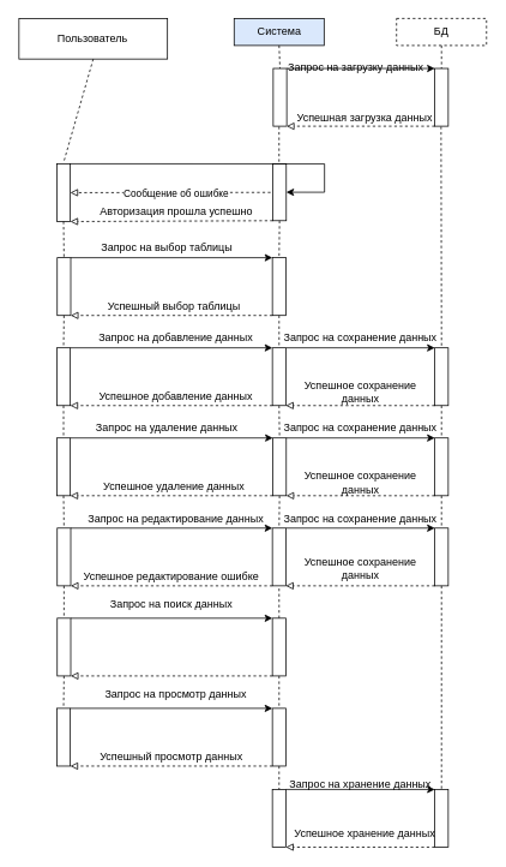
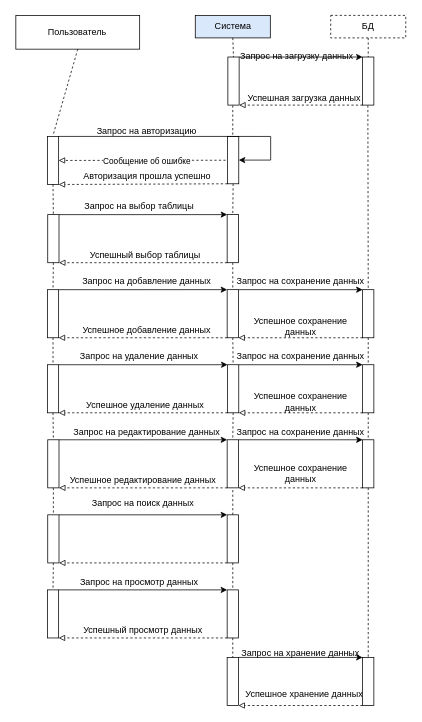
  <mxCell id="0" />
  <mxCell id="1" parent="0" />
  <mxCell id="2" value="Пользователь" style="rounded=0;whiteSpace=wrap;html=1;" vertex="1" parent="1"><mxGeometry x="20.47" y="20" width="165" height="45" as="geometry" /></mxCell>
  <mxCell id="3" value="Система" style="rounded=0;whiteSpace=wrap;html=1;fillColor=#dae8fc;" vertex="1" parent="1"><mxGeometry x="259.54" y="20" width="100" height="30" as="geometry" /></mxCell>
  <mxCell id="4" value="БД" style="rounded=0;whiteSpace=wrap;html=1;dashed=1;" vertex="1" parent="1"><mxGeometry x="440" y="20" width="100" height="30" as="geometry" /></mxCell>
  <mxCell id="5" value="" style="endArrow=none;html=1;rounded=0;exitX=0.5;exitY=1;exitDx=0;exitDy=0;dashed=1;" edge="1" parent="1" source="2"><mxGeometry width="50" height="50" relative="1" as="geometry"><mxPoint x="100" y="300" as="sourcePoint" /><mxPoint x="70" y="180" as="targetPoint" /></mxGeometry></mxCell>
  <mxCell id="6" value="" style="endArrow=none;html=1;rounded=0;exitX=0.5;exitY=1;exitDx=0;exitDy=0;dashed=1;" edge="1" parent="1"><mxGeometry width="50" height="50" relative="1" as="geometry"><mxPoint x="309.5" y="140" as="sourcePoint" /><mxPoint x="309.5" y="180" as="targetPoint" /></mxGeometry></mxCell>
  <mxCell id="7" value="" style="endArrow=none;html=1;rounded=0;exitX=0.5;exitY=1;exitDx=0;exitDy=0;dashed=1;entryX=1;entryY=0.5;entryDx=0;entryDy=0;" edge="1" parent="1" target="32"><mxGeometry width="50" height="50" relative="1" as="geometry"><mxPoint x="489.5" y="140" as="sourcePoint" /><mxPoint x="489.5" y="180" as="targetPoint" /></mxGeometry></mxCell>
  <mxCell id="8" value="" style="rounded=0;whiteSpace=wrap;html=1;rotation=-90;" vertex="1" parent="1"><mxGeometry x="37.97" y="205.79" width="64.07" height="15" as="geometry" /></mxCell>
  <mxCell id="9" value="" style="rounded=0;whiteSpace=wrap;html=1;rotation=-90;" vertex="1" parent="1"><mxGeometry x="278.44" y="205.32" width="63.13" height="15" as="geometry" /></mxCell>
  <mxCell id="10" value="" style="endArrow=classic;html=1;rounded=0;exitX=1;exitY=1;exitDx=0;exitDy=0;entryX=0.5;entryY=1;entryDx=0;entryDy=0;edgeStyle=orthogonalEdgeStyle;" edge="1" parent="1" source="8" target="9"><mxGeometry width="50" height="50" relative="1" as="geometry"><mxPoint x="150" y="250" as="sourcePoint" /><mxPoint x="390" y="180" as="targetPoint" /><Array as="points"><mxPoint x="360" y="181" /><mxPoint x="360" y="213" /></Array></mxGeometry></mxCell>
+ <mxCell id="11" value="Запрос на авторизацию" style="text;html=1;align=center;verticalAlign=middle;whiteSpace=wrap;rounded=0;" vertex="1" parent="1"><mxGeometry x="120" y="160" width="150" height="30" as="geometry" /></mxCell>
  <mxCell id="12" value="" style="endArrow=block;html=1;rounded=0;entryX=0;entryY=1;entryDx=0;entryDy=0;exitX=0;exitY=0;exitDx=0;exitDy=0;endFill=0;dashed=1;" edge="1" parent="1" source="9" target="8"><mxGeometry width="50" height="50" relative="1" as="geometry"><mxPoint x="170" y="350" as="sourcePoint" /><mxPoint x="220" y="300" as="targetPoint" /></mxGeometry></mxCell>
  <mxCell id="13" value="Авторизация прошла успешно" style="text;html=1;align=center;verticalAlign=middle;whiteSpace=wrap;rounded=0;" vertex="1" parent="1"><mxGeometry x="102.5" y="220.32" width="185" height="30" as="geometry" /></mxCell>
  <mxCell id="14" value="" style="endArrow=block;html=1;rounded=0;entryX=0.5;entryY=1;entryDx=0;entryDy=0;endFill=0;dashed=1;align=center;" edge="1" parent="1" target="8"><mxGeometry width="50" height="50" relative="1" as="geometry"><mxPoint x="300" y="213" as="sourcePoint" /><mxPoint x="80" y="213.79" as="targetPoint" /></mxGeometry></mxCell>
  <mxCell id="15" value="&lt;div style=&quot;text-align: justify;&quot;&gt;Сообщение об ошибке&lt;/div&gt;" style="edgeLabel;html=1;align=center;verticalAlign=middle;resizable=0;points=[];" vertex="1" connectable="0" parent="14"><mxGeometry x="0.485" y="-3" relative="1" as="geometry"><mxPoint x="60" y="3" as="offset" /></mxGeometry></mxCell>
  <mxCell id="16" value="" style="rounded=0;whiteSpace=wrap;html=1;rotation=-90;" vertex="1" parent="1"><mxGeometry x="38.43" y="310" width="64.07" height="15" as="geometry" /></mxCell>
  <mxCell id="17" value="" style="endArrow=none;html=1;rounded=0;exitX=0;exitY=0.5;exitDx=0;exitDy=0;dashed=1;entryX=1;entryY=0.5;entryDx=0;entryDy=0;" edge="1" parent="1" source="8" target="16"><mxGeometry width="50" height="50" relative="1" as="geometry"><mxPoint x="80" y="150" as="sourcePoint" /><mxPoint x="80" y="190" as="targetPoint" /></mxGeometry></mxCell>
  <mxCell id="18" value="" style="rounded=0;whiteSpace=wrap;html=1;rotation=-90;" vertex="1" parent="1"><mxGeometry x="277.5" y="310" width="64.07" height="15" as="geometry" /></mxCell>
  <mxCell id="19" value="" style="endArrow=none;html=1;rounded=0;exitX=0;exitY=0.5;exitDx=0;exitDy=0;dashed=1;entryX=1;entryY=0.5;entryDx=0;entryDy=0;" edge="1" parent="1" source="9" target="18"><mxGeometry width="50" height="50" relative="1" as="geometry"><mxPoint x="80" y="255" as="sourcePoint" /><mxPoint x="80" y="295" as="targetPoint" /></mxGeometry></mxCell>
  <mxCell id="20" value="" style="endArrow=classic;html=1;rounded=0;exitX=1;exitY=1;exitDx=0;exitDy=0;entryX=1;entryY=0;entryDx=0;entryDy=0;" edge="1" parent="1" source="16" target="18"><mxGeometry width="50" height="50" relative="1" as="geometry"><mxPoint x="310" y="420" as="sourcePoint" /><mxPoint x="360" y="370" as="targetPoint" /></mxGeometry></mxCell>
  <mxCell id="21" value="Запрос на выбор таблицы" style="text;html=1;align=center;verticalAlign=middle;whiteSpace=wrap;rounded=0;" vertex="1" parent="1"><mxGeometry x="110" y="260" width="150" height="30" as="geometry" /></mxCell>
  <mxCell id="22" value="" style="endArrow=block;html=1;rounded=0;exitX=0;exitY=0;exitDx=0;exitDy=0;entryX=0;entryY=1;entryDx=0;entryDy=0;endFill=0;dashed=1;" edge="1" parent="1" source="18" target="16"><mxGeometry width="50" height="50" relative="1" as="geometry"><mxPoint x="88" y="295" as="sourcePoint" /><mxPoint x="312" y="295" as="targetPoint" /></mxGeometry></mxCell>
  <mxCell id="23" value="" style="rounded=0;whiteSpace=wrap;html=1;rotation=-90;" vertex="1" parent="1"><mxGeometry x="37.96" y="410" width="64.07" height="15" as="geometry" /></mxCell>
  <mxCell id="24" value="" style="endArrow=none;html=1;rounded=0;exitX=0;exitY=0.5;exitDx=0;exitDy=0;dashed=1;entryX=1;entryY=0.5;entryDx=0;entryDy=0;" edge="1" parent="1" source="16" target="23"><mxGeometry width="50" height="50" relative="1" as="geometry"><mxPoint x="80" y="255" as="sourcePoint" /><mxPoint x="80" y="295" as="targetPoint" /></mxGeometry></mxCell>
  <mxCell id="25" value="" style="rounded=0;whiteSpace=wrap;html=1;rotation=-90;" vertex="1" parent="1"><mxGeometry x="277.5" y="410" width="64.07" height="15" as="geometry" /></mxCell>
  <mxCell id="26" value="" style="endArrow=none;html=1;rounded=0;exitX=0;exitY=0.5;exitDx=0;exitDy=0;dashed=1;entryX=1;entryY=0.5;entryDx=0;entryDy=0;" edge="1" parent="1" source="18" target="25"><mxGeometry width="50" height="50" relative="1" as="geometry"><mxPoint x="80" y="360" as="sourcePoint" /><mxPoint x="80" y="395" as="targetPoint" /></mxGeometry></mxCell>
  <mxCell id="27" value="" style="endArrow=classic;html=1;rounded=0;entryX=1;entryY=0;entryDx=0;entryDy=0;exitX=1;exitY=1;exitDx=0;exitDy=0;" edge="1" parent="1" source="23" target="25"><mxGeometry width="50" height="50" relative="1" as="geometry"><mxPoint x="100" y="390" as="sourcePoint" /><mxPoint x="312" y="295" as="targetPoint" /></mxGeometry></mxCell>
  <mxCell id="28" value="Запрос на добавление данных" style="text;html=1;align=center;verticalAlign=middle;whiteSpace=wrap;rounded=0;" vertex="1" parent="1"><mxGeometry x="100" y="360" width="190" height="30" as="geometry" /></mxCell>
  <mxCell id="29" value="" style="endArrow=block;html=1;rounded=0;exitX=0;exitY=0;exitDx=0;exitDy=0;entryX=0;entryY=1;entryDx=0;entryDy=0;endFill=0;dashed=1;" edge="1" parent="1" source="25" target="23"><mxGeometry width="50" height="50" relative="1" as="geometry"><mxPoint x="312" y="360" as="sourcePoint" /><mxPoint x="88" y="360" as="targetPoint" /></mxGeometry></mxCell>
  <mxCell id="30" value="Успешный выбор таблицы" style="text;html=1;align=center;verticalAlign=middle;whiteSpace=wrap;rounded=0;" vertex="1" parent="1"><mxGeometry x="97.5" y="325" width="190" height="30" as="geometry" /></mxCell>
  <mxCell id="31" value="Успешное добавление данных" style="text;html=1;align=center;verticalAlign=middle;whiteSpace=wrap;rounded=0;" vertex="1" parent="1"><mxGeometry x="100" y="425" width="190" height="30" as="geometry" /></mxCell>
  <mxCell id="32" value="" style="rounded=0;whiteSpace=wrap;html=1;rotation=-90;" vertex="1" parent="1"><mxGeometry x="457.96" y="410" width="64.07" height="15" as="geometry" /></mxCell>
  <mxCell id="33" value="" style="endArrow=classic;html=1;rounded=0;entryX=1;entryY=0;entryDx=0;entryDy=0;exitX=1;exitY=1;exitDx=0;exitDy=0;" edge="1" parent="1" source="25" target="32"><mxGeometry width="50" height="50" relative="1" as="geometry"><mxPoint x="350" y="360" as="sourcePoint" /><mxPoint x="312" y="395" as="targetPoint" /></mxGeometry></mxCell>
  <mxCell id="34" value="Запрос на сохранение данных" style="text;html=1;align=center;verticalAlign=middle;whiteSpace=wrap;rounded=0;" vertex="1" parent="1"><mxGeometry x="310" y="360" width="180" height="30" as="geometry" /></mxCell>
  <mxCell id="35" value="" style="endArrow=block;html=1;rounded=0;exitX=0;exitY=0;exitDx=0;exitDy=0;entryX=0;entryY=1;entryDx=0;entryDy=0;endFill=0;dashed=1;" edge="1" parent="1" source="32" target="25"><mxGeometry width="50" height="50" relative="1" as="geometry"><mxPoint x="312" y="460" as="sourcePoint" /><mxPoint x="87" y="460" as="targetPoint" /></mxGeometry></mxCell>
  <mxCell id="36" value="Успешное сохранение данных" style="text;html=1;align=center;verticalAlign=middle;whiteSpace=wrap;rounded=0;" vertex="1" parent="1"><mxGeometry x="330" y="420" width="140" height="30" as="geometry" /></mxCell>
  <mxCell id="37" value="" style="endArrow=none;html=1;rounded=0;exitX=0;exitY=0.5;exitDx=0;exitDy=0;dashed=1;entryX=1;entryY=0.5;entryDx=0;entryDy=0;" edge="1" parent="1" source="23" target="38"><mxGeometry width="50" height="50" relative="1" as="geometry"><mxPoint x="80" y="150" as="sourcePoint" /><mxPoint x="70" y="490" as="targetPoint" /></mxGeometry></mxCell>
  <mxCell id="38" value="" style="rounded=0;whiteSpace=wrap;html=1;rotation=-90;" vertex="1" parent="1"><mxGeometry x="37.96" y="510" width="64.07" height="15" as="geometry" /></mxCell>
  <mxCell id="39" value="" style="rounded=0;whiteSpace=wrap;html=1;rotation=-90;" vertex="1" parent="1"><mxGeometry x="277.97" y="510" width="64.07" height="15" as="geometry" /></mxCell>
  <mxCell id="40" value="" style="endArrow=none;html=1;rounded=0;exitX=0;exitY=0.5;exitDx=0;exitDy=0;dashed=1;entryX=1;entryY=0.5;entryDx=0;entryDy=0;" edge="1" parent="1" source="25" target="39"><mxGeometry width="50" height="50" relative="1" as="geometry"><mxPoint x="319.5" y="150" as="sourcePoint" /><mxPoint x="319.5" y="190" as="targetPoint" /></mxGeometry></mxCell>
  <mxCell id="41" value="" style="endArrow=none;html=1;rounded=0;exitX=0;exitY=0.5;exitDx=0;exitDy=0;dashed=1;entryX=1;entryY=0.5;entryDx=0;entryDy=0;" edge="1" parent="1" source="32" target="42"><mxGeometry width="50" height="50" relative="1" as="geometry"><mxPoint x="329.5" y="160" as="sourcePoint" /><mxPoint x="490" y="480" as="targetPoint" /></mxGeometry></mxCell>
  <mxCell id="42" value="" style="rounded=0;whiteSpace=wrap;html=1;rotation=-90;" vertex="1" parent="1"><mxGeometry x="457.96" y="510" width="64.07" height="15" as="geometry" /></mxCell>
  <mxCell id="43" value="" style="endArrow=classic;html=1;rounded=0;exitX=1;exitY=1;exitDx=0;exitDy=0;entryX=1;entryY=0;entryDx=0;entryDy=0;" edge="1" parent="1" source="38" target="39"><mxGeometry width="50" height="50" relative="1" as="geometry"><mxPoint x="136" y="510" as="sourcePoint" /><mxPoint x="360" y="510" as="targetPoint" /></mxGeometry></mxCell>
  <mxCell id="44" value="Запрос на удаление данных" style="text;html=1;align=center;verticalAlign=middle;whiteSpace=wrap;rounded=0;" vertex="1" parent="1"><mxGeometry x="90" y="460" width="190" height="30" as="geometry" /></mxCell>
  <mxCell id="45" value="" style="endArrow=block;html=1;rounded=0;exitX=0;exitY=0;exitDx=0;exitDy=0;entryX=0;entryY=1;entryDx=0;entryDy=0;endFill=0;dashed=1;" edge="1" parent="1" source="39" target="38"><mxGeometry width="50" height="50" relative="1" as="geometry"><mxPoint x="312" y="460" as="sourcePoint" /><mxPoint x="87" y="460" as="targetPoint" /></mxGeometry></mxCell>
  <mxCell id="46" value="Успешное удаление данных" style="text;html=1;align=center;verticalAlign=middle;whiteSpace=wrap;rounded=0;" vertex="1" parent="1"><mxGeometry x="97.5" y="525" width="190" height="30" as="geometry" /></mxCell>
  <mxCell id="47" value="" style="endArrow=classic;html=1;rounded=0;exitX=1;exitY=1;exitDx=0;exitDy=0;entryX=1;entryY=0;entryDx=0;entryDy=0;" edge="1" parent="1" source="39" target="42"><mxGeometry width="50" height="50" relative="1" as="geometry"><mxPoint x="87" y="495" as="sourcePoint" /><mxPoint x="313" y="495" as="targetPoint" /></mxGeometry></mxCell>
  <mxCell id="48" value="" style="endArrow=block;html=1;rounded=0;exitX=0;exitY=0;exitDx=0;exitDy=0;entryX=0;entryY=1;entryDx=0;entryDy=0;endFill=0;dashed=1;" edge="1" parent="1" source="42" target="39"><mxGeometry width="50" height="50" relative="1" as="geometry"><mxPoint x="313" y="560" as="sourcePoint" /><mxPoint x="87" y="560" as="targetPoint" /></mxGeometry></mxCell>
  <mxCell id="49" value="Запрос на сохранение данных" style="text;html=1;align=center;verticalAlign=middle;whiteSpace=wrap;rounded=0;" vertex="1" parent="1"><mxGeometry x="310" y="460" width="180" height="30" as="geometry" /></mxCell>
  <mxCell id="50" value="Успешное сохранение данных" style="text;html=1;align=center;verticalAlign=middle;whiteSpace=wrap;rounded=0;" vertex="1" parent="1"><mxGeometry x="330" y="520" width="140" height="30" as="geometry" /></mxCell>
  <mxCell id="51" value="" style="endArrow=none;html=1;rounded=0;exitX=0;exitY=0.5;exitDx=0;exitDy=0;dashed=1;entryX=1;entryY=0.5;entryDx=0;entryDy=0;" edge="1" parent="1" source="38" target="52"><mxGeometry width="50" height="50" relative="1" as="geometry"><mxPoint x="-20" y="480" as="sourcePoint" /><mxPoint x="70" y="590" as="targetPoint" /></mxGeometry></mxCell>
  <mxCell id="52" value="" style="rounded=0;whiteSpace=wrap;html=1;rotation=-90;" vertex="1" parent="1"><mxGeometry x="38.43" y="610" width="64.07" height="15" as="geometry" /></mxCell>
  <mxCell id="53" value="" style="rounded=0;whiteSpace=wrap;html=1;rotation=-90;" vertex="1" parent="1"><mxGeometry x="277.5" y="610" width="64.07" height="15" as="geometry" /></mxCell>
  <mxCell id="54" value="" style="rounded=0;whiteSpace=wrap;html=1;rotation=-90;" vertex="1" parent="1"><mxGeometry x="457.96" y="610" width="64.07" height="15" as="geometry" /></mxCell>
  <mxCell id="55" value="" style="endArrow=none;html=1;rounded=0;exitX=0;exitY=0.5;exitDx=0;exitDy=0;dashed=1;entryX=1;entryY=0.5;entryDx=0;entryDy=0;" edge="1" parent="1" source="39" target="53"><mxGeometry width="50" height="50" relative="1" as="geometry"><mxPoint x="80" y="560" as="sourcePoint" /><mxPoint x="80" y="595" as="targetPoint" /></mxGeometry></mxCell>
  <mxCell id="56" value="" style="endArrow=none;html=1;rounded=0;exitX=0;exitY=0.5;exitDx=0;exitDy=0;dashed=1;entryX=1;entryY=0.5;entryDx=0;entryDy=0;" edge="1" parent="1" source="42" target="54"><mxGeometry width="50" height="50" relative="1" as="geometry"><mxPoint x="90" y="570" as="sourcePoint" /><mxPoint x="90" y="605" as="targetPoint" /></mxGeometry></mxCell>
  <mxCell id="57" value="" style="endArrow=classic;html=1;rounded=0;exitX=1;exitY=1;exitDx=0;exitDy=0;entryX=1;entryY=0;entryDx=0;entryDy=0;" edge="1" parent="1" source="52" target="53"><mxGeometry width="50" height="50" relative="1" as="geometry"><mxPoint x="87" y="495" as="sourcePoint" /><mxPoint x="313" y="495" as="targetPoint" /></mxGeometry></mxCell>
  <mxCell id="58" value="" style="endArrow=classic;html=1;rounded=0;exitX=1;exitY=1;exitDx=0;exitDy=0;entryX=1;entryY=0;entryDx=0;entryDy=0;" edge="1" parent="1" source="53" target="54"><mxGeometry width="50" height="50" relative="1" as="geometry"><mxPoint x="97" y="505" as="sourcePoint" /><mxPoint x="323" y="505" as="targetPoint" /></mxGeometry></mxCell>
  <mxCell id="59" value="" style="endArrow=block;html=1;rounded=0;exitX=0;exitY=0;exitDx=0;exitDy=0;entryX=0;entryY=1;entryDx=0;entryDy=0;endFill=0;dashed=1;" edge="1" parent="1" source="53" target="52"><mxGeometry width="50" height="50" relative="1" as="geometry"><mxPoint x="313" y="560" as="sourcePoint" /><mxPoint x="87" y="560" as="targetPoint" /></mxGeometry></mxCell>
  <mxCell id="60" value="" style="endArrow=block;html=1;rounded=0;exitX=0;exitY=0;exitDx=0;exitDy=0;entryX=0;entryY=1;entryDx=0;entryDy=0;endFill=0;dashed=1;" edge="1" parent="1" source="54" target="53"><mxGeometry width="50" height="50" relative="1" as="geometry"><mxPoint x="323" y="570" as="sourcePoint" /><mxPoint x="97" y="570" as="targetPoint" /></mxGeometry></mxCell>
  <mxCell id="61" value="Запрос на редактирование данных" style="text;html=1;align=center;verticalAlign=middle;whiteSpace=wrap;rounded=0;" vertex="1" parent="1"><mxGeometry x="90" y="560" width="210" height="30" as="geometry" /></mxCell>
- <mxCell id="62" value="Успешное редактирование ошибке" style="text;html=1;align=center;verticalAlign=middle;whiteSpace=wrap;rounded=0;" vertex="1" parent="1"><mxGeometry x="90" y="625" width="200" height="30" as="geometry" /></mxCell>
+ <mxCell id="62" value="Успешное редактирование данных" style="text;html=1;align=center;verticalAlign=middle;whiteSpace=wrap;rounded=0;" vertex="1" parent="1"><mxGeometry x="90" y="625" width="200" height="30" as="geometry" /></mxCell>
  <mxCell id="63" value="Запрос на сохранение данных" style="text;html=1;align=center;verticalAlign=middle;whiteSpace=wrap;rounded=0;" vertex="1" parent="1"><mxGeometry x="310" y="560" width="180" height="30" as="geometry" /></mxCell>
  <mxCell id="64" value="Успешное сохранение данных" style="text;html=1;align=center;verticalAlign=middle;whiteSpace=wrap;rounded=0;" vertex="1" parent="1"><mxGeometry x="330" y="615" width="140" height="30" as="geometry" /></mxCell>
  <mxCell id="65" value="" style="rounded=0;whiteSpace=wrap;html=1;rotation=-90;" vertex="1" parent="1"><mxGeometry x="38.43" y="710" width="64.07" height="15" as="geometry" /></mxCell>
  <mxCell id="66" value="" style="endArrow=none;html=1;rounded=0;dashed=1;entryX=1;entryY=0.5;entryDx=0;entryDy=0;exitX=0;exitY=0.5;exitDx=0;exitDy=0;" edge="1" parent="1" source="52" target="65"><mxGeometry width="50" height="50" relative="1" as="geometry"><mxPoint x="20" y="660" as="sourcePoint" /><mxPoint x="80" y="595" as="targetPoint" /></mxGeometry></mxCell>
  <mxCell id="67" value="" style="endArrow=none;html=1;rounded=0;dashed=1;entryX=0;entryY=0.5;entryDx=0;entryDy=0;exitX=1;exitY=0.5;exitDx=0;exitDy=0;" edge="1" parent="1" source="68" target="53"><mxGeometry width="50" height="50" relative="1" as="geometry"><mxPoint x="310" y="680" as="sourcePoint" /><mxPoint x="90" y="605" as="targetPoint" /></mxGeometry></mxCell>
  <mxCell id="68" value="" style="rounded=0;whiteSpace=wrap;html=1;rotation=-90;" vertex="1" parent="1"><mxGeometry x="277.5" y="710" width="64.07" height="15" as="geometry" /></mxCell>
  <mxCell id="69" value="" style="endArrow=classic;html=1;rounded=0;exitX=1;exitY=1;exitDx=0;exitDy=0;entryX=1;entryY=0;entryDx=0;entryDy=0;" edge="1" parent="1" source="65" target="68"><mxGeometry width="50" height="50" relative="1" as="geometry"><mxPoint x="88" y="595" as="sourcePoint" /><mxPoint x="312" y="595" as="targetPoint" /></mxGeometry></mxCell>
  <mxCell id="70" value="Запрос на поиск данных" style="text;html=1;align=center;verticalAlign=middle;whiteSpace=wrap;rounded=0;" vertex="1" parent="1"><mxGeometry x="85" y="655" width="210" height="30" as="geometry" /></mxCell>
  <mxCell id="71" value="" style="endArrow=block;html=1;rounded=0;exitX=0;exitY=0;exitDx=0;exitDy=0;entryX=0;entryY=1;entryDx=0;entryDy=0;endFill=0;dashed=1;" edge="1" parent="1" source="68" target="65"><mxGeometry width="50" height="50" relative="1" as="geometry"><mxPoint x="312" y="660" as="sourcePoint" /><mxPoint x="88" y="660" as="targetPoint" /></mxGeometry></mxCell>
  <mxCell id="72" value="" style="rounded=0;whiteSpace=wrap;html=1;rotation=-90;" vertex="1" parent="1"><mxGeometry x="37.96" y="810" width="64.07" height="15" as="geometry" /></mxCell>
  <mxCell id="73" value="" style="endArrow=none;html=1;rounded=0;dashed=1;entryX=1;entryY=0.5;entryDx=0;entryDy=0;exitX=0;exitY=0.5;exitDx=0;exitDy=0;" edge="1" parent="1" source="65" target="72"><mxGeometry width="50" height="50" relative="1" as="geometry"><mxPoint x="80" y="660" as="sourcePoint" /><mxPoint x="80" y="695" as="targetPoint" /></mxGeometry></mxCell>
  <mxCell id="74" value="" style="rounded=0;whiteSpace=wrap;html=1;rotation=-90;" vertex="1" parent="1"><mxGeometry x="277.5" y="810" width="64.07" height="15" as="geometry" /></mxCell>
  <mxCell id="75" value="" style="endArrow=none;html=1;rounded=0;dashed=1;entryX=1;entryY=0.5;entryDx=0;entryDy=0;exitX=0;exitY=0.5;exitDx=0;exitDy=0;" edge="1" parent="1" source="68" target="74"><mxGeometry width="50" height="50" relative="1" as="geometry"><mxPoint x="80" y="760" as="sourcePoint" /><mxPoint x="80" y="795" as="targetPoint" /></mxGeometry></mxCell>
  <mxCell id="76" value="" style="endArrow=classic;html=1;rounded=0;exitX=1;exitY=1;exitDx=0;exitDy=0;entryX=1;entryY=0;entryDx=0;entryDy=0;" edge="1" parent="1" source="72" target="74"><mxGeometry width="50" height="50" relative="1" as="geometry"><mxPoint x="162" y="850" as="sourcePoint" /><mxPoint x="386" y="850" as="targetPoint" /></mxGeometry></mxCell>
  <mxCell id="77" value="" style="endArrow=block;html=1;rounded=0;exitX=0;exitY=0;exitDx=0;exitDy=0;entryX=0;entryY=1;entryDx=0;entryDy=0;endFill=0;dashed=1;" edge="1" parent="1" source="74" target="72"><mxGeometry width="50" height="50" relative="1" as="geometry"><mxPoint x="313" y="560" as="sourcePoint" /><mxPoint x="87" y="560" as="targetPoint" /></mxGeometry></mxCell>
- <mxCell id="78" value="Запрос на просмотр данных" style="text;html=1;align=center;verticalAlign=middle;whiteSpace=wrap;rounded=0;" vertex="1" parent="1"><mxGeometry x="90" y="755" width="210" height="30" as="geometry" /></mxCell>
+ <mxCell id="78" value="Запрос на просмотр данных" style="text;html=1;align=center;verticalAlign=middle;whiteSpace=wrap;rounded=0;" vertex="1" parent="1"><mxGeometry x="80" y="760" width="210" height="30" as="geometry" /></mxCell>
  <mxCell id="79" value="Успешный просмотр данных" style="text;html=1;align=center;verticalAlign=middle;whiteSpace=wrap;rounded=0;" vertex="1" parent="1"><mxGeometry x="85" y="825" width="210" height="30" as="geometry" /></mxCell>
  <mxCell id="80" value="" style="rounded=0;whiteSpace=wrap;html=1;rotation=-90;" vertex="1" parent="1"><mxGeometry x="277.5" y="900" width="64.07" height="15" as="geometry" /></mxCell>
  <mxCell id="81" value="" style="endArrow=none;html=1;rounded=0;dashed=1;entryX=1;entryY=0.5;entryDx=0;entryDy=0;exitX=0;exitY=0.5;exitDx=0;exitDy=0;" edge="1" parent="1" source="74" target="80"><mxGeometry width="50" height="50" relative="1" as="geometry"><mxPoint x="320" y="760" as="sourcePoint" /><mxPoint x="320" y="795" as="targetPoint" /></mxGeometry></mxCell>
  <mxCell id="82" value="" style="endArrow=none;html=1;rounded=0;dashed=1;exitX=0;exitY=0.5;exitDx=0;exitDy=0;entryX=1;entryY=0.5;entryDx=0;entryDy=0;" edge="1" parent="1" source="54" target="83"><mxGeometry width="50" height="50" relative="1" as="geometry"><mxPoint x="320" y="760" as="sourcePoint" /><mxPoint x="490" y="870" as="targetPoint" /></mxGeometry></mxCell>
  <mxCell id="83" value="" style="rounded=0;whiteSpace=wrap;html=1;rotation=-90;" vertex="1" parent="1"><mxGeometry x="457.96" y="900" width="64.07" height="15" as="geometry" /></mxCell>
  <mxCell id="84" value="" style="endArrow=classic;html=1;rounded=0;exitX=1;exitY=1;exitDx=0;exitDy=0;entryX=1;entryY=0;entryDx=0;entryDy=0;" edge="1" parent="1" source="80" target="83"><mxGeometry width="50" height="50" relative="1" as="geometry"><mxPoint x="300" y="990" as="sourcePoint" /><mxPoint x="524" y="990" as="targetPoint" /></mxGeometry></mxCell>
  <mxCell id="85" value="" style="endArrow=block;html=1;rounded=0;exitX=0;exitY=0;exitDx=0;exitDy=0;entryX=0;entryY=1;entryDx=0;entryDy=0;endFill=0;dashed=1;" edge="1" parent="1" source="83" target="80"><mxGeometry width="50" height="50" relative="1" as="geometry"><mxPoint x="312" y="660" as="sourcePoint" /><mxPoint x="88" y="660" as="targetPoint" /></mxGeometry></mxCell>
  <mxCell id="86" value="Запрос на хранение данных" style="text;html=1;align=center;verticalAlign=middle;whiteSpace=wrap;rounded=0;" vertex="1" parent="1"><mxGeometry x="295" y="855" width="210" height="30" as="geometry" /></mxCell>
  <mxCell id="87" value="Успешное хранение данных" style="text;html=1;align=center;verticalAlign=middle;whiteSpace=wrap;rounded=0;" vertex="1" parent="1"><mxGeometry x="300" y="910" width="210" height="30" as="geometry" /></mxCell>
  <mxCell id="88" value="" style="rounded=0;whiteSpace=wrap;html=1;rotation=-90;" vertex="1" parent="1"><mxGeometry x="278.44" y="100" width="64.07" height="15" as="geometry" /></mxCell>
  <mxCell id="89" value="" style="rounded=0;whiteSpace=wrap;html=1;rotation=-90;" vertex="1" parent="1"><mxGeometry x="457.96" y="100" width="64.07" height="15" as="geometry" /></mxCell>
  <mxCell id="90" value="" style="endArrow=none;html=1;rounded=0;exitX=0.5;exitY=1;exitDx=0;exitDy=0;dashed=1;entryX=1;entryY=0.5;entryDx=0;entryDy=0;" edge="1" parent="1" source="3" target="88"><mxGeometry width="50" height="50" relative="1" as="geometry"><mxPoint x="319.5" y="150" as="sourcePoint" /><mxPoint x="340" y="80" as="targetPoint" /></mxGeometry></mxCell>
  <mxCell id="91" value="" style="endArrow=none;html=1;rounded=0;exitX=0.5;exitY=1;exitDx=0;exitDy=0;dashed=1;entryX=1;entryY=0.5;entryDx=0;entryDy=0;" edge="1" parent="1" source="4" target="89"><mxGeometry width="50" height="50" relative="1" as="geometry"><mxPoint x="329.5" y="160" as="sourcePoint" /><mxPoint x="329.5" y="200" as="targetPoint" /></mxGeometry></mxCell>
  <mxCell id="92" value="" style="endArrow=classic;html=1;rounded=0;entryX=1;entryY=0;entryDx=0;entryDy=0;exitX=1;exitY=1;exitDx=0;exitDy=0;" edge="1" parent="1" source="88" target="89"><mxGeometry width="50" height="50" relative="1" as="geometry"><mxPoint x="87" y="395" as="sourcePoint" /><mxPoint x="312" y="395" as="targetPoint" /></mxGeometry></mxCell>
  <mxCell id="93" value="" style="endArrow=block;html=1;rounded=0;exitX=0;exitY=0;exitDx=0;exitDy=0;entryX=0;entryY=1;entryDx=0;entryDy=0;endFill=0;dashed=1;" edge="1" parent="1" source="89" target="88"><mxGeometry width="50" height="50" relative="1" as="geometry"><mxPoint x="312" y="460" as="sourcePoint" /><mxPoint x="87" y="460" as="targetPoint" /></mxGeometry></mxCell>
  <mxCell id="94" value="Запрос на загрузку данных" style="text;html=1;align=center;verticalAlign=middle;whiteSpace=wrap;rounded=0;" vertex="1" parent="1"><mxGeometry x="300" y="60" width="190" height="30" as="geometry" /></mxCell>
  <mxCell id="95" value="Успешная загрузка данных" style="text;html=1;align=center;verticalAlign=middle;whiteSpace=wrap;rounded=0;" vertex="1" parent="1"><mxGeometry x="310" y="115" width="190" height="30" as="geometry" /></mxCell>
